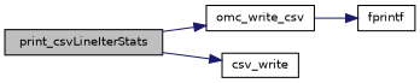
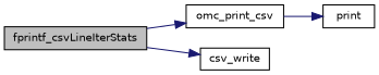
  digraph {
    rankdir=LR
    node [color=black fillcolor=white fontname=Helvetica fontsize=10 shape=record style=filled]
    edge [color=midnightblue fontname=Helvetica fontsize=10 labelfontname=Helvetica labelfontsize=10 style=solid]
-   n1 [fillcolor=grey75 fontcolor=black height=0.2 label=print_csvLineIterStats width=0.4]
-   n2 [height=0.2 label=omc_write_csv width=0.4]
+   n1 [fillcolor=grey75 fontcolor=black height=0.2 label=fprintf_csvLineIterStats width=0.4]
+   n2 [height=0.2 label=omc_print_csv width=0.4]
    n3 [height=0.2 label=csv_write width=0.4]
-   n4 [height=0.2 label=fprintf width=0.4]
+   n4 [height=0.2 label=print width=0.4]
    n1 -> n2
    n1 -> n3
    n2 -> n4
  }
